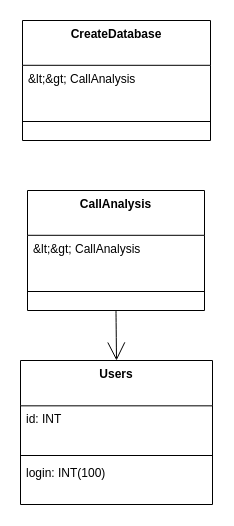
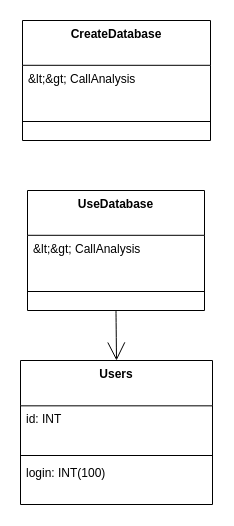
  <mxCell id="0" />
  <mxCell id="1" parent="0" />
  <mxCell id="2" value="CreateDatabase" style="swimlane;fontStyle=1;align=center;verticalAlign=top;childLayout=stackLayout;horizontal=1;startSize=44.8;horizontalStack=0;resizeParent=1;resizeParentMax=0;resizeLast=0;collapsible=0;marginBottom=0;" vertex="1" parent="1"><mxGeometry x="22" y="20" width="188" height="120" as="geometry" /></mxCell>
  <mxCell id="3" value="&amp;lt;&amp;gt; CallAnalysis" style="text;strokeColor=none;fillColor=none;align=left;verticalAlign=top;spacingLeft=4;spacingRight=4;overflow=hidden;rotatable=0;points=[[0,0.5],[1,0.5]];portConstraint=eastwest;" vertex="1" parent="2"><mxGeometry y="45" width="188" height="45" as="geometry" /></mxCell>
  <mxCell id="4" style="line;strokeWidth=1;fillColor=none;align=left;verticalAlign=middle;spacingTop=-1;spacingLeft=3;spacingRight=3;rotatable=0;labelPosition=right;points=[];portConstraint=eastwest;strokeColor=inherit;" vertex="1" parent="2"><mxGeometry y="90" width="188" height="22" as="geometry" /></mxCell>
- <mxCell id="5" value="CallAnalysis" style="swimlane;fontStyle=1;align=center;verticalAlign=top;childLayout=stackLayout;horizontal=1;startSize=44.8;horizontalStack=0;resizeParent=1;resizeParentMax=0;resizeLast=0;collapsible=0;marginBottom=0;" vertex="1" parent="1"><mxGeometry x="27" y="190" width="177" height="120" as="geometry" /></mxCell>
+ <mxCell id="5" value="UseDatabase" style="swimlane;fontStyle=1;align=center;verticalAlign=top;childLayout=stackLayout;horizontal=1;startSize=44.8;horizontalStack=0;resizeParent=1;resizeParentMax=0;resizeLast=0;collapsible=0;marginBottom=0;" vertex="1" parent="1"><mxGeometry x="27" y="190" width="177" height="120" as="geometry" /></mxCell>
  <mxCell id="6" value="&amp;lt;&amp;gt; CallAnalysis" style="text;strokeColor=none;fillColor=none;align=left;verticalAlign=top;spacingLeft=4;spacingRight=4;overflow=hidden;rotatable=0;points=[[0,0.5],[1,0.5]];portConstraint=eastwest;" vertex="1" parent="5"><mxGeometry y="45" width="177" height="45" as="geometry" /></mxCell>
  <mxCell id="7" style="line;strokeWidth=1;fillColor=none;align=left;verticalAlign=middle;spacingTop=-1;spacingLeft=3;spacingRight=3;rotatable=0;labelPosition=right;points=[];portConstraint=eastwest;strokeColor=inherit;" vertex="1" parent="5"><mxGeometry y="90" width="177" height="22" as="geometry" /></mxCell>
  <mxCell id="8" value="Users" style="swimlane;fontStyle=1;align=center;verticalAlign=top;childLayout=stackLayout;horizontal=1;startSize=45.333;horizontalStack=0;resizeParent=1;resizeParentMax=0;resizeLast=0;collapsible=0;marginBottom=0;" vertex="1" parent="1"><mxGeometry x="20" y="360" width="192" height="144" as="geometry" /></mxCell>
  <mxCell id="9" value="id: INT" style="text;strokeColor=none;fillColor=none;align=left;verticalAlign=top;spacingLeft=4;spacingRight=4;overflow=hidden;rotatable=0;points=[[0,0.5],[1,0.5]];portConstraint=eastwest;" vertex="1" parent="8"><mxGeometry y="45" width="192" height="45" as="geometry" /></mxCell>
  <mxCell id="10" style="line;strokeWidth=1;fillColor=none;align=left;verticalAlign=middle;spacingTop=-1;spacingLeft=3;spacingRight=3;rotatable=0;labelPosition=right;points=[];portConstraint=eastwest;strokeColor=inherit;" vertex="1" parent="8"><mxGeometry y="91" width="192" height="8" as="geometry" /></mxCell>
  <mxCell id="11" value="login: INT(100)" style="text;strokeColor=none;fillColor=none;align=left;verticalAlign=top;spacingLeft=4;spacingRight=4;overflow=hidden;rotatable=0;points=[[0,0.5],[1,0.5]];portConstraint=eastwest;" vertex="1" parent="8"><mxGeometry y="99" width="192" height="45" as="geometry" /></mxCell>
  <mxCell id="12" value="" style="curved=1;startArrow=none;endArrow=open;endSize=16;endFill=0;exitX=0.5;exitY=1;entryX=0.5;entryY=0;" edge="1" parent="1" source="5" target="8"><mxGeometry relative="1" as="geometry"><Array as="points" /></mxGeometry></mxCell>
